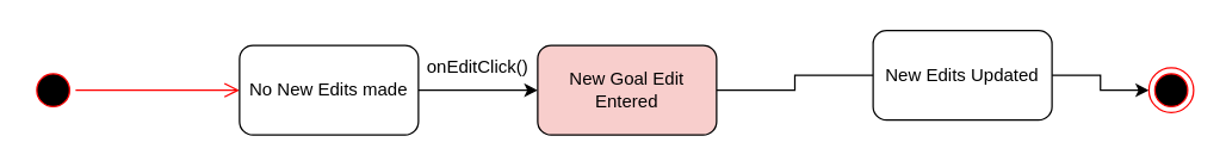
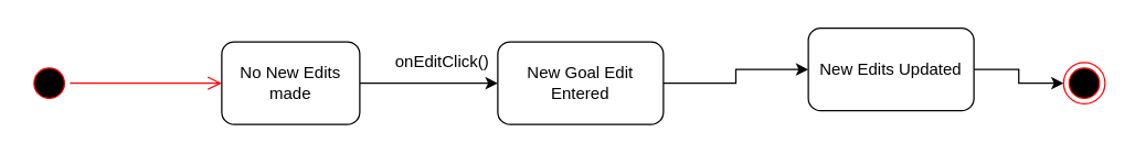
  <mxCell id="0" />
  <mxCell id="1" parent="0" />
  <mxCell id="2" value="" style="ellipse;html=1;shape=startState;fillColor=#000000;strokeColor=#ff0000;" vertex="1" parent="1"><mxGeometry y="45" width="30" height="30" as="geometry" x="20" /></mxCell>
  <mxCell id="3" value="" style="edgeStyle=orthogonalEdgeStyle;html=1;verticalAlign=bottom;endArrow=open;endSize=8;strokeColor=#ff0000;rounded=0;entryX=0;entryY=0.5;entryDx=0;entryDy=0;" edge="1" source="2" parent="1" target="5"><mxGeometry relative="1" as="geometry"><mxPoint x="110" y="60" as="targetPoint" /></mxGeometry></mxCell>
  <mxCell id="4" style="edgeStyle=orthogonalEdgeStyle;rounded=0;orthogonalLoop=1;jettySize=auto;html=1;" edge="1" parent="1" source="5"><mxGeometry relative="1" as="geometry"><mxPoint x="360" y="60" as="targetPoint" /></mxGeometry></mxCell>
- <mxCell id="5" value="No New Edits made" style="rounded=1;whiteSpace=wrap;html=1;" vertex="1" parent="1"><mxGeometry x="160" y="30" width="120" height="60" as="geometry" /></mxCell>
+ <mxCell id="5" value="No New Edits made" style="rounded=1;whiteSpace=wrap;html=1;" vertex="1" parent="1"><mxGeometry x="160" y="30" width="100" height="60" as="geometry" /></mxCell>
  <mxCell id="6" value="onEditClick()" style="text;html=1;strokeColor=none;fillColor=none;align=center;verticalAlign=middle;whiteSpace=wrap;rounded=0;" vertex="1" parent="1"><mxGeometry x="290" y="30" width="60" height="30" as="geometry" /></mxCell>
- <mxCell id="7" style="edgeStyle=orthogonalEdgeStyle;rounded=0;orthogonalLoop=1;jettySize=auto;html=1;entryX=0;entryY=0.5;entryDx=0;entryDy=0;endArrow=none;" edge="1" parent="1" source="8" target="10"><mxGeometry relative="1" as="geometry"><mxPoint x="600" y="65" as="targetPoint" /></mxGeometry></mxCell>
- <mxCell id="8" value="New Goal Edit Entered" style="rounded=1;whiteSpace=wrap;html=1;fillColor=#f8cecc;" vertex="1" parent="1"><mxGeometry x="360" y="30" width="120" height="60" as="geometry" /></mxCell>
+ <mxCell id="7" style="edgeStyle=orthogonalEdgeStyle;rounded=0;orthogonalLoop=1;jettySize=auto;html=1;entryX=0;entryY=0.5;entryDx=0;entryDy=0;" edge="1" parent="1" source="8" target="10"><mxGeometry relative="1" as="geometry"><mxPoint x="600" y="65" as="targetPoint" /></mxGeometry></mxCell>
+ <mxCell id="8" value="New Goal Edit Entered" style="rounded=1;whiteSpace=wrap;html=1;" vertex="1" parent="1"><mxGeometry x="360" y="30" width="120" height="60" as="geometry" /></mxCell>
  <mxCell id="9" style="edgeStyle=orthogonalEdgeStyle;rounded=0;orthogonalLoop=1;jettySize=auto;html=1;entryX=0;entryY=0.5;entryDx=0;entryDy=0;" edge="1" parent="1" source="10" target="11"><mxGeometry relative="1" as="geometry"><mxPoint x="760" y="60" as="targetPoint" /></mxGeometry></mxCell>
  <mxCell id="10" value="New Edits Updated" style="rounded=1;whiteSpace=wrap;html=1;" vertex="1" parent="1"><mxGeometry x="585" y="20" width="120" height="60" as="geometry" /></mxCell>
  <mxCell id="11" value="" style="ellipse;html=1;shape=endState;fillColor=#000000;strokeColor=#ff0000;" vertex="1" parent="1"><mxGeometry x="770" y="45" width="30" height="30" as="geometry" /></mxCell>
